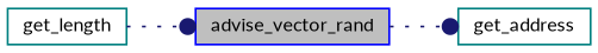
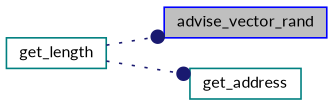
  digraph {
    fontname=Lato
    rankdir=LR
    node [color=teal fillcolor=white fontname=Lato fontsize=10 shape=record style=filled]
    edge [arrowhead=dot color=midnightblue fontname=Lato fontsize=10 labelfontname=Helvetica labelfontsize=10 style=dotted]
    n1 [color=blue fillcolor=grey75 fontcolor=black height=0.2 label=advise_vector_rand width=0.4]
    n2 [height=0.2 label=get_address width=0.4]
    n3 [height=0.2 label=get_length width=0.4]
-   n1 -> n2
+   n3 -> n2
    n3 -> n1
  }
